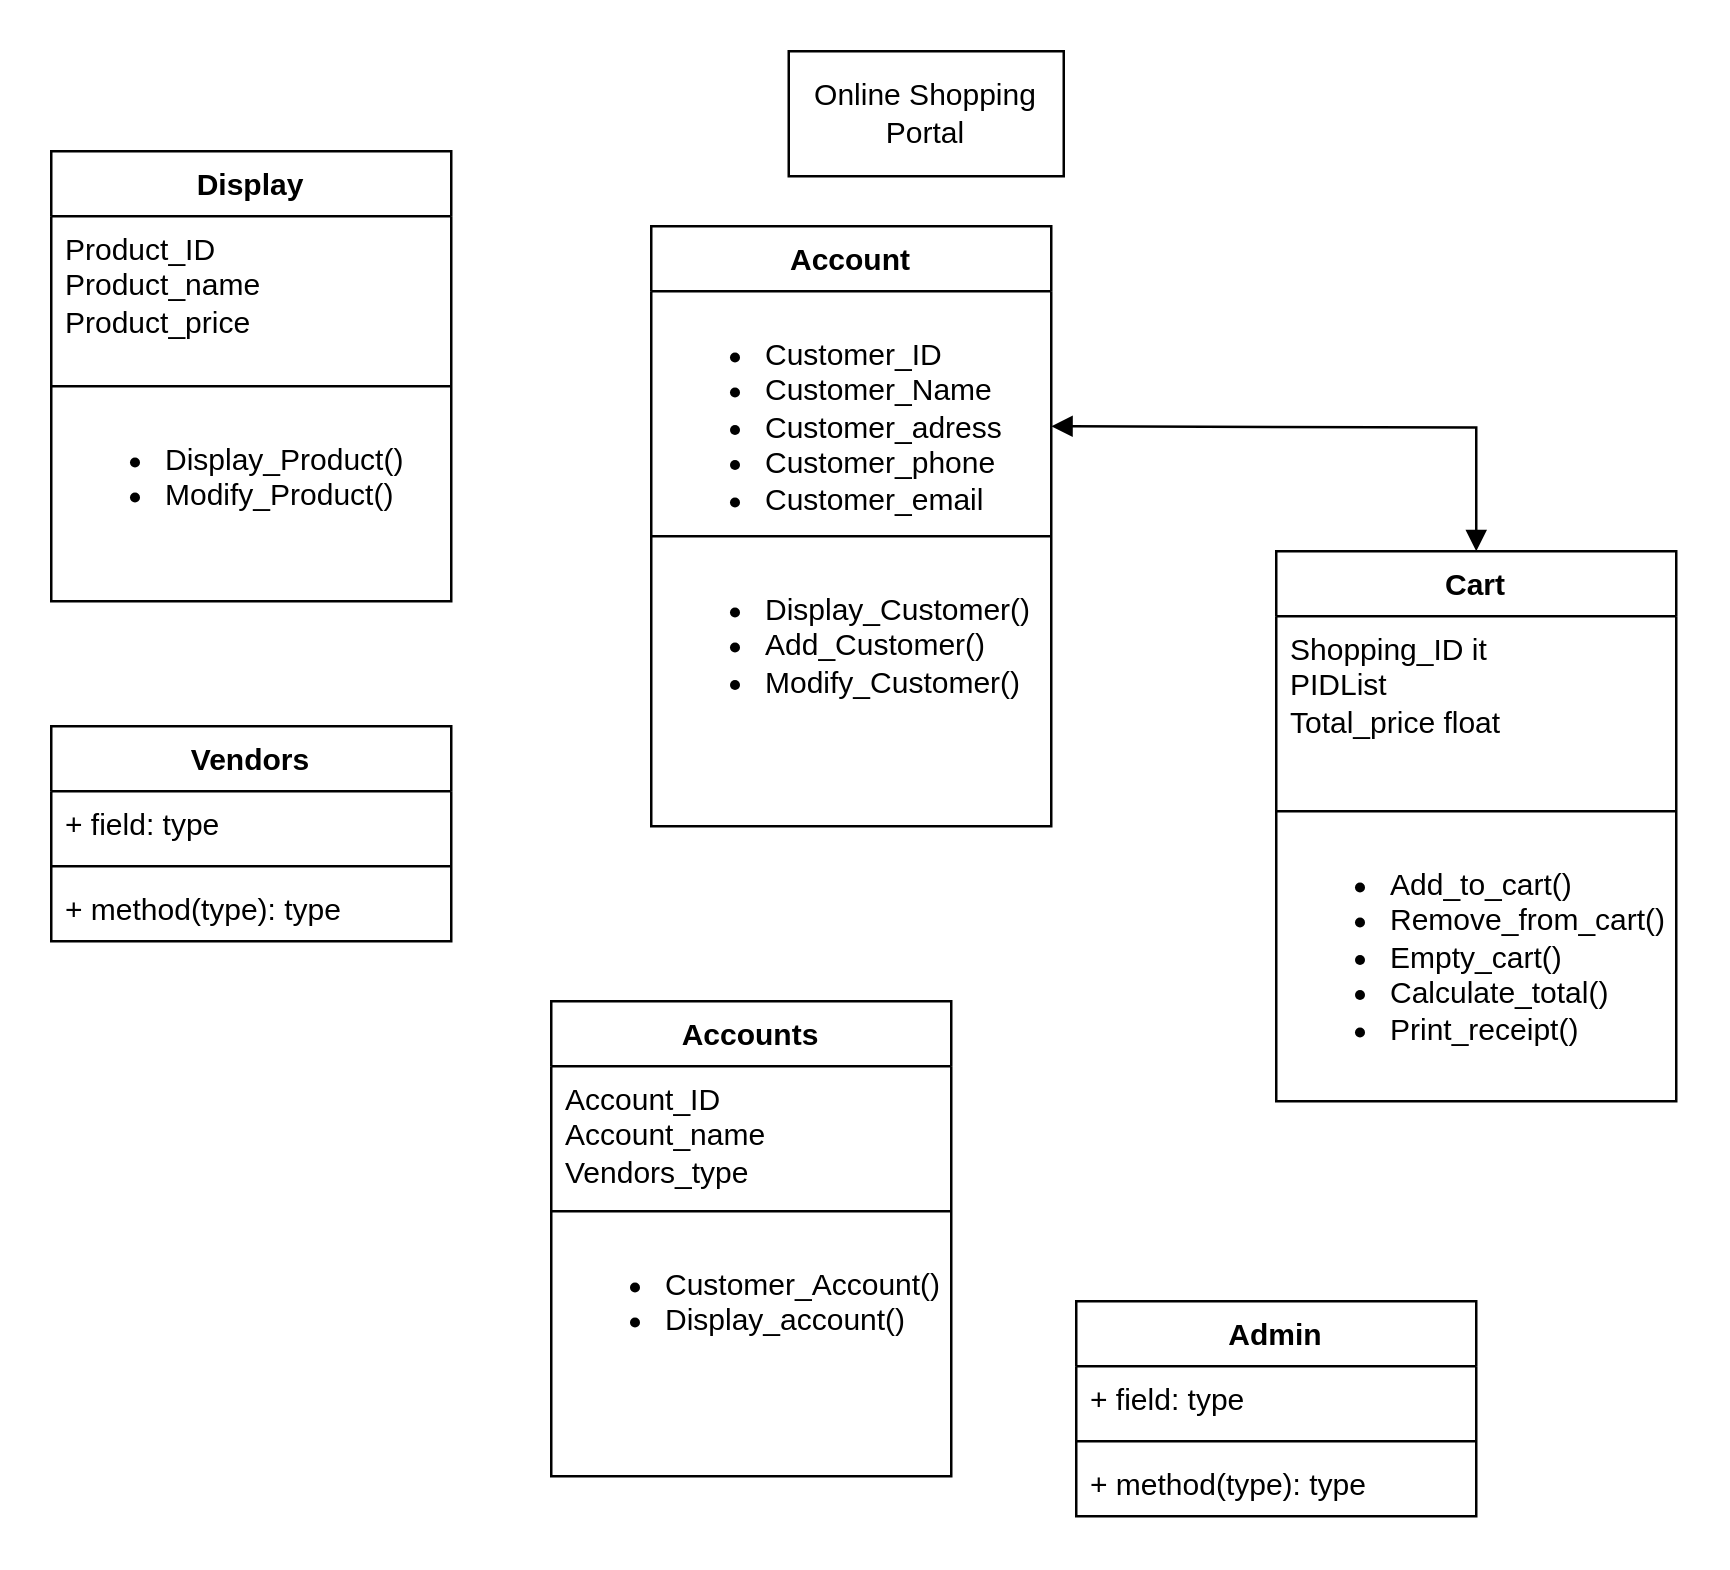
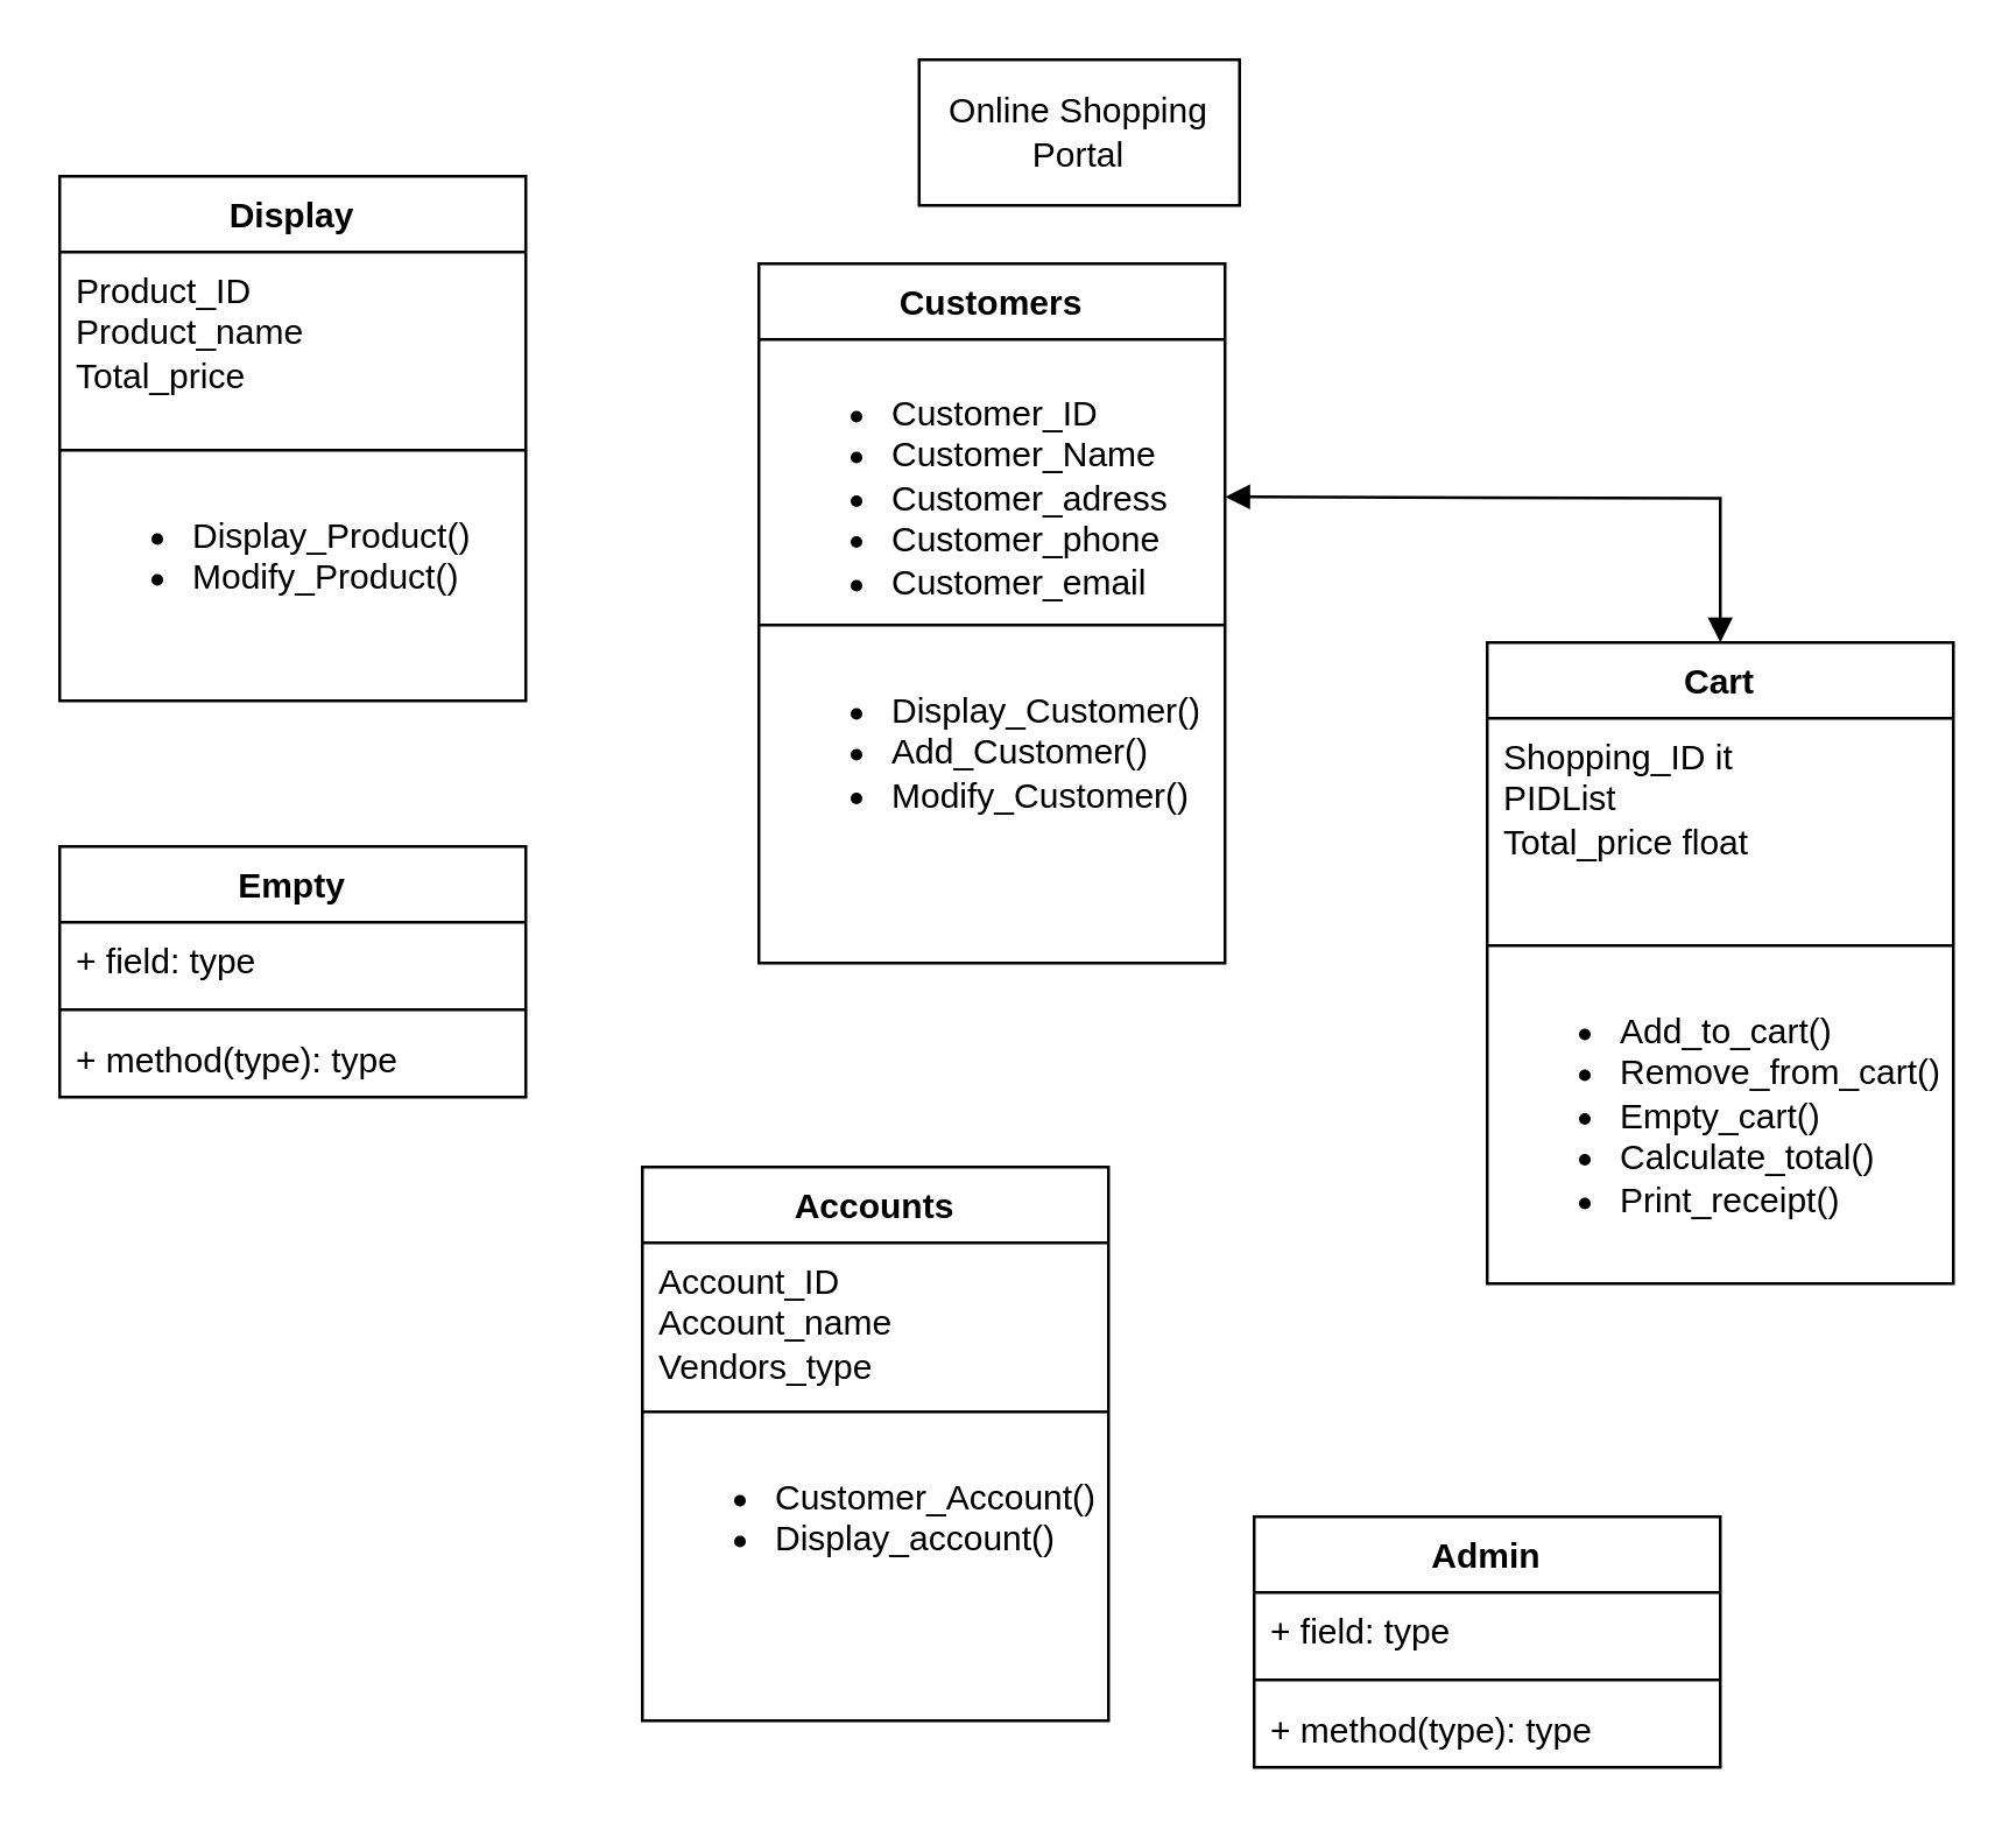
  <mxCell id="0" />
  <mxCell id="1" parent="0" />
  <mxCell id="2" value="Accounts" style="swimlane;fontStyle=1;align=center;verticalAlign=top;childLayout=stackLayout;horizontal=1;startSize=26;horizontalStack=0;resizeParent=1;resizeParentMax=0;resizeLast=0;collapsible=1;marginBottom=0;whiteSpace=wrap;html=1;" vertex="1" parent="1"><mxGeometry x="220" y="400" width="160" height="190" as="geometry" /></mxCell>
  <mxCell id="3" value="Account_ID&lt;div&gt;Account_name&lt;/div&gt;&lt;div&gt;Vendors_type&lt;/div&gt;" style="text;strokeColor=none;fillColor=none;align=left;verticalAlign=top;spacingLeft=4;spacingRight=4;overflow=hidden;rotatable=0;points=[[0,0.5],[1,0.5]];portConstraint=eastwest;whiteSpace=wrap;html=1;" vertex="1" parent="2"><mxGeometry y="26" width="160" height="54" as="geometry" /></mxCell>
  <mxCell id="4" value="" style="line;strokeWidth=1;fillColor=none;align=left;verticalAlign=middle;spacingTop=-1;spacingLeft=3;spacingRight=3;rotatable=0;labelPosition=right;points=[];portConstraint=eastwest;strokeColor=inherit;" vertex="1" parent="2"><mxGeometry y="80" width="160" height="8" as="geometry" /></mxCell>
  <mxCell id="5" value="&lt;ul&gt;&lt;li&gt;Customer_Account()&lt;/li&gt;&lt;li&gt;Display_account()&lt;/li&gt;&lt;/ul&gt;" style="text;strokeColor=none;fillColor=none;align=left;verticalAlign=top;spacingLeft=4;spacingRight=4;overflow=hidden;rotatable=0;points=[[0,0.5],[1,0.5]];portConstraint=eastwest;whiteSpace=wrap;html=1;" vertex="1" parent="2"><mxGeometry y="88" width="160" height="102" as="geometry" /></mxCell>
  <mxCell id="6" value="Admin" style="swimlane;fontStyle=1;align=center;verticalAlign=top;childLayout=stackLayout;horizontal=1;startSize=26;horizontalStack=0;resizeParent=1;resizeParentMax=0;resizeLast=0;collapsible=1;marginBottom=0;whiteSpace=wrap;html=1;" vertex="1" parent="1"><mxGeometry x="430" y="520" width="160" height="86" as="geometry" /></mxCell>
  <mxCell id="7" value="+ field: type" style="text;strokeColor=none;fillColor=none;align=left;verticalAlign=top;spacingLeft=4;spacingRight=4;overflow=hidden;rotatable=0;points=[[0,0.5],[1,0.5]];portConstraint=eastwest;whiteSpace=wrap;html=1;" vertex="1" parent="6"><mxGeometry y="26" width="160" height="26" as="geometry" /></mxCell>
  <mxCell id="8" value="" style="line;strokeWidth=1;fillColor=none;align=left;verticalAlign=middle;spacingTop=-1;spacingLeft=3;spacingRight=3;rotatable=0;labelPosition=right;points=[];portConstraint=eastwest;strokeColor=inherit;" vertex="1" parent="6"><mxGeometry y="52" width="160" height="8" as="geometry" /></mxCell>
  <mxCell id="9" value="+ method(type): type" style="text;strokeColor=none;fillColor=none;align=left;verticalAlign=top;spacingLeft=4;spacingRight=4;overflow=hidden;rotatable=0;points=[[0,0.5],[1,0.5]];portConstraint=eastwest;whiteSpace=wrap;html=1;" vertex="1" parent="6"><mxGeometry y="60" width="160" height="26" as="geometry" /></mxCell>
- <mxCell id="10" value="Vendors" style="swimlane;fontStyle=1;align=center;verticalAlign=top;childLayout=stackLayout;horizontal=1;startSize=26;horizontalStack=0;resizeParent=1;resizeParentMax=0;resizeLast=0;collapsible=1;marginBottom=0;whiteSpace=wrap;html=1;" vertex="1" parent="1"><mxGeometry x="20" y="290" width="160" height="86" as="geometry" /></mxCell>
+ <mxCell id="10" value="Empty" style="swimlane;fontStyle=1;align=center;verticalAlign=top;childLayout=stackLayout;horizontal=1;startSize=26;horizontalStack=0;resizeParent=1;resizeParentMax=0;resizeLast=0;collapsible=1;marginBottom=0;whiteSpace=wrap;html=1;" vertex="1" parent="1"><mxGeometry x="20" y="290" width="160" height="86" as="geometry" /></mxCell>
  <mxCell id="11" value="+ field: type" style="text;strokeColor=none;fillColor=none;align=left;verticalAlign=top;spacingLeft=4;spacingRight=4;overflow=hidden;rotatable=0;points=[[0,0.5],[1,0.5]];portConstraint=eastwest;whiteSpace=wrap;html=1;" vertex="1" parent="10"><mxGeometry y="26" width="160" height="26" as="geometry" /></mxCell>
  <mxCell id="12" value="" style="line;strokeWidth=1;fillColor=none;align=left;verticalAlign=middle;spacingTop=-1;spacingLeft=3;spacingRight=3;rotatable=0;labelPosition=right;points=[];portConstraint=eastwest;strokeColor=inherit;" vertex="1" parent="10"><mxGeometry y="52" width="160" height="8" as="geometry" /></mxCell>
  <mxCell id="13" value="+ method(type): type" style="text;strokeColor=none;fillColor=none;align=left;verticalAlign=top;spacingLeft=4;spacingRight=4;overflow=hidden;rotatable=0;points=[[0,0.5],[1,0.5]];portConstraint=eastwest;whiteSpace=wrap;html=1;" vertex="1" parent="10"><mxGeometry y="60" width="160" height="26" as="geometry" /></mxCell>
  <mxCell id="14" value="Cart" style="swimlane;fontStyle=1;align=center;verticalAlign=top;childLayout=stackLayout;horizontal=1;startSize=26;horizontalStack=0;resizeParent=1;resizeParentMax=0;resizeLast=0;collapsible=1;marginBottom=0;whiteSpace=wrap;html=1;" vertex="1" parent="1"><mxGeometry x="510" y="220" width="160" height="220" as="geometry" /></mxCell>
  <mxCell id="15" value="Shopping_ID it&lt;div&gt;&lt;span style=&quot;background-color: transparent; color: light-dark(rgb(0, 0, 0), rgb(255, 255, 255));&quot;&gt;PIDList&lt;/span&gt;&lt;div&gt;Total_price float&lt;/div&gt;&lt;/div&gt;" style="text;strokeColor=none;fillColor=none;align=left;verticalAlign=top;spacingLeft=4;spacingRight=4;overflow=hidden;rotatable=0;points=[[0,0.5],[1,0.5]];portConstraint=eastwest;whiteSpace=wrap;html=1;" vertex="1" parent="14"><mxGeometry y="26" width="160" height="74" as="geometry" /></mxCell>
  <mxCell id="16" value="" style="line;strokeWidth=1;fillColor=none;align=left;verticalAlign=middle;spacingTop=-1;spacingLeft=3;spacingRight=3;rotatable=0;labelPosition=right;points=[];portConstraint=eastwest;strokeColor=inherit;" vertex="1" parent="14"><mxGeometry y="100" width="160" height="8" as="geometry" /></mxCell>
  <mxCell id="17" value="&lt;ul&gt;&lt;li&gt;Add_to_cart()&lt;/li&gt;&lt;li&gt;Remove_from_cart()&lt;/li&gt;&lt;li&gt;Empty_cart()&lt;/li&gt;&lt;li&gt;Calculate_total()&lt;/li&gt;&lt;li&gt;Print_receipt()&lt;/li&gt;&lt;/ul&gt;" style="text;strokeColor=none;fillColor=none;align=left;verticalAlign=top;spacingLeft=4;spacingRight=4;overflow=hidden;rotatable=0;points=[[0,0.5],[1,0.5]];portConstraint=eastwest;whiteSpace=wrap;html=1;" vertex="1" parent="14"><mxGeometry y="108" width="160" height="112" as="geometry" /></mxCell>
- <mxCell id="18" value="Account" style="swimlane;fontStyle=1;align=center;verticalAlign=top;childLayout=stackLayout;horizontal=1;startSize=26;horizontalStack=0;resizeParent=1;resizeParentMax=0;resizeLast=0;collapsible=1;marginBottom=0;whiteSpace=wrap;html=1;" vertex="1" parent="1"><mxGeometry x="260" y="90" width="160" height="240" as="geometry" /></mxCell>
+ <mxCell id="18" value="Customers" style="swimlane;fontStyle=1;align=center;verticalAlign=top;childLayout=stackLayout;horizontal=1;startSize=26;horizontalStack=0;resizeParent=1;resizeParentMax=0;resizeLast=0;collapsible=1;marginBottom=0;whiteSpace=wrap;html=1;" vertex="1" parent="1"><mxGeometry x="260" y="90" width="160" height="240" as="geometry" /></mxCell>
  <mxCell id="19" value="&lt;ul&gt;&lt;li&gt;Customer_ID&lt;/li&gt;&lt;li&gt;Customer_Name&lt;/li&gt;&lt;li&gt;Customer_adress&lt;/li&gt;&lt;li&gt;Customer_phone&lt;/li&gt;&lt;li&gt;Customer_email&lt;/li&gt;&lt;/ul&gt;" style="text;strokeColor=none;fillColor=none;align=left;verticalAlign=top;spacingLeft=4;spacingRight=4;overflow=hidden;rotatable=0;points=[[0,0.5],[1,0.5]];portConstraint=eastwest;whiteSpace=wrap;html=1;" vertex="1" parent="18"><mxGeometry y="26" width="160" height="94" as="geometry" /></mxCell>
  <mxCell id="20" value="" style="line;strokeWidth=1;fillColor=none;align=left;verticalAlign=middle;spacingTop=-1;spacingLeft=3;spacingRight=3;rotatable=0;labelPosition=right;points=[];portConstraint=eastwest;strokeColor=inherit;" vertex="1" parent="18"><mxGeometry y="120" width="160" height="8" as="geometry" /></mxCell>
  <mxCell id="21" value="&lt;ul&gt;&lt;li&gt;Display_Customer()&lt;/li&gt;&lt;li&gt;Add_Customer()&lt;/li&gt;&lt;li&gt;Modify_Customer()&lt;/li&gt;&lt;/ul&gt;" style="text;strokeColor=none;fillColor=none;align=left;verticalAlign=top;spacingLeft=4;spacingRight=4;overflow=hidden;rotatable=0;points=[[0,0.5],[1,0.5]];portConstraint=eastwest;whiteSpace=wrap;html=1;" vertex="1" parent="18"><mxGeometry y="128" width="160" height="112" as="geometry" /></mxCell>
  <mxCell id="22" value="Online Shopping Portal" style="html=1;whiteSpace=wrap;" vertex="1" parent="1"><mxGeometry x="315" y="20" width="110" height="50" as="geometry" /></mxCell>
  <mxCell id="23" value="Display" style="swimlane;fontStyle=1;align=center;verticalAlign=top;childLayout=stackLayout;horizontal=1;startSize=26;horizontalStack=0;resizeParent=1;resizeParentMax=0;resizeLast=0;collapsible=1;marginBottom=0;whiteSpace=wrap;html=1;" vertex="1" parent="1"><mxGeometry x="20" y="60" width="160" height="180" as="geometry" /></mxCell>
- <mxCell id="24" value="Product_ID&lt;div&gt;Product_name&lt;/div&gt;&lt;div&gt;Product_price&lt;/div&gt;" style="text;strokeColor=none;fillColor=none;align=left;verticalAlign=top;spacingLeft=4;spacingRight=4;overflow=hidden;rotatable=0;points=[[0,0.5],[1,0.5]];portConstraint=eastwest;whiteSpace=wrap;html=1;" vertex="1" parent="23"><mxGeometry y="26" width="160" height="64" as="geometry" /></mxCell>
+ <mxCell id="24" value="Product_ID&lt;div&gt;Product_name&lt;/div&gt;&lt;div&gt;Total_price&lt;/div&gt;" style="text;strokeColor=none;fillColor=none;align=left;verticalAlign=top;spacingLeft=4;spacingRight=4;overflow=hidden;rotatable=0;points=[[0,0.5],[1,0.5]];portConstraint=eastwest;whiteSpace=wrap;html=1;" vertex="1" parent="23"><mxGeometry y="26" width="160" height="64" as="geometry" /></mxCell>
  <mxCell id="25" value="" style="line;strokeWidth=1;fillColor=none;align=left;verticalAlign=middle;spacingTop=-1;spacingLeft=3;spacingRight=3;rotatable=0;labelPosition=right;points=[];portConstraint=eastwest;strokeColor=inherit;" vertex="1" parent="23"><mxGeometry y="90" width="160" height="8" as="geometry" /></mxCell>
  <mxCell id="26" value="&lt;ul&gt;&lt;li&gt;Display_Product()&lt;/li&gt;&lt;li&gt;Modify_Product()&lt;/li&gt;&lt;/ul&gt;" style="text;strokeColor=none;fillColor=none;align=left;verticalAlign=top;spacingLeft=4;spacingRight=4;overflow=hidden;rotatable=0;points=[[0,0.5],[1,0.5]];portConstraint=eastwest;whiteSpace=wrap;html=1;" vertex="1" parent="23"><mxGeometry y="98" width="160" height="82" as="geometry" /></mxCell>
  <mxCell id="27" value="" style="endArrow=block;startArrow=block;endFill=1;startFill=1;html=1;rounded=0;entryX=0.5;entryY=0;entryDx=0;entryDy=0;edgeStyle=orthogonalEdgeStyle;" edge="1" parent="1" target="14"><mxGeometry width="160" relative="1" as="geometry"><mxPoint x="420" y="170" as="sourcePoint" /><mxPoint x="580" y="170" as="targetPoint" /></mxGeometry></mxCell>
